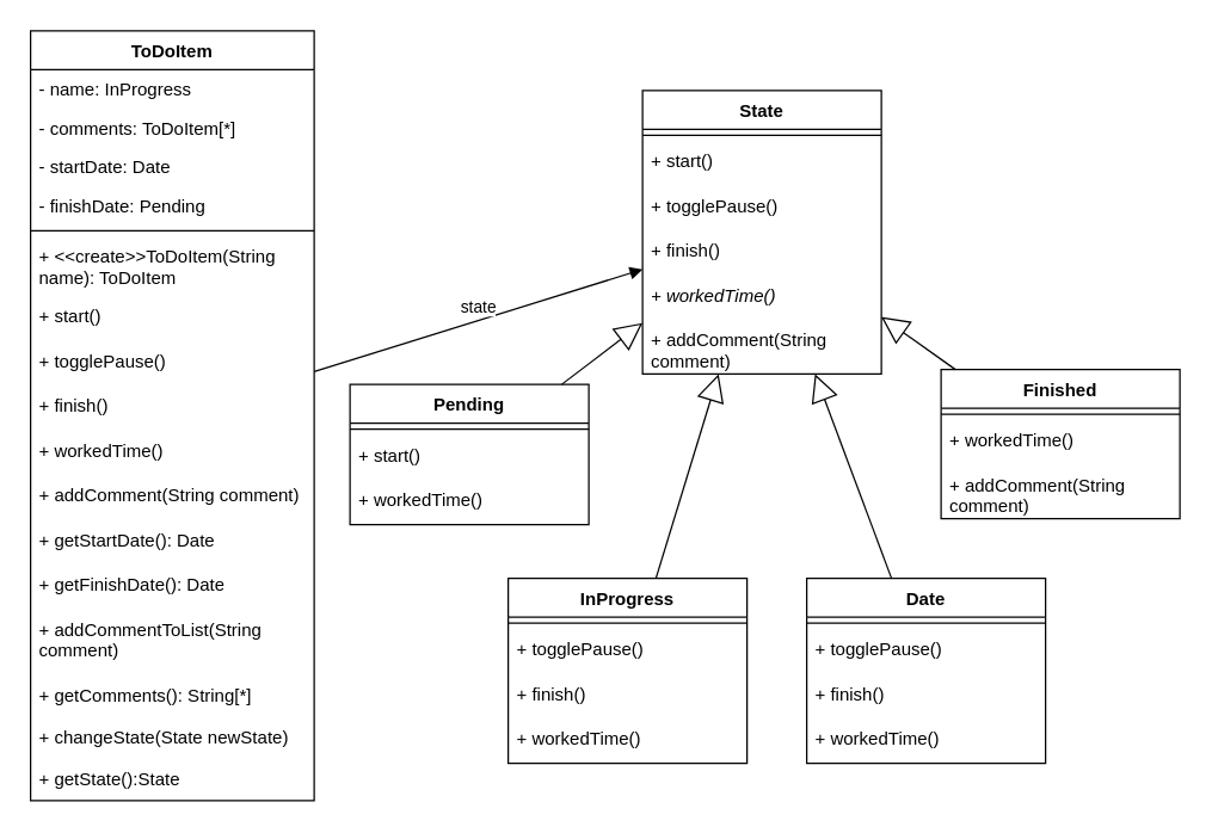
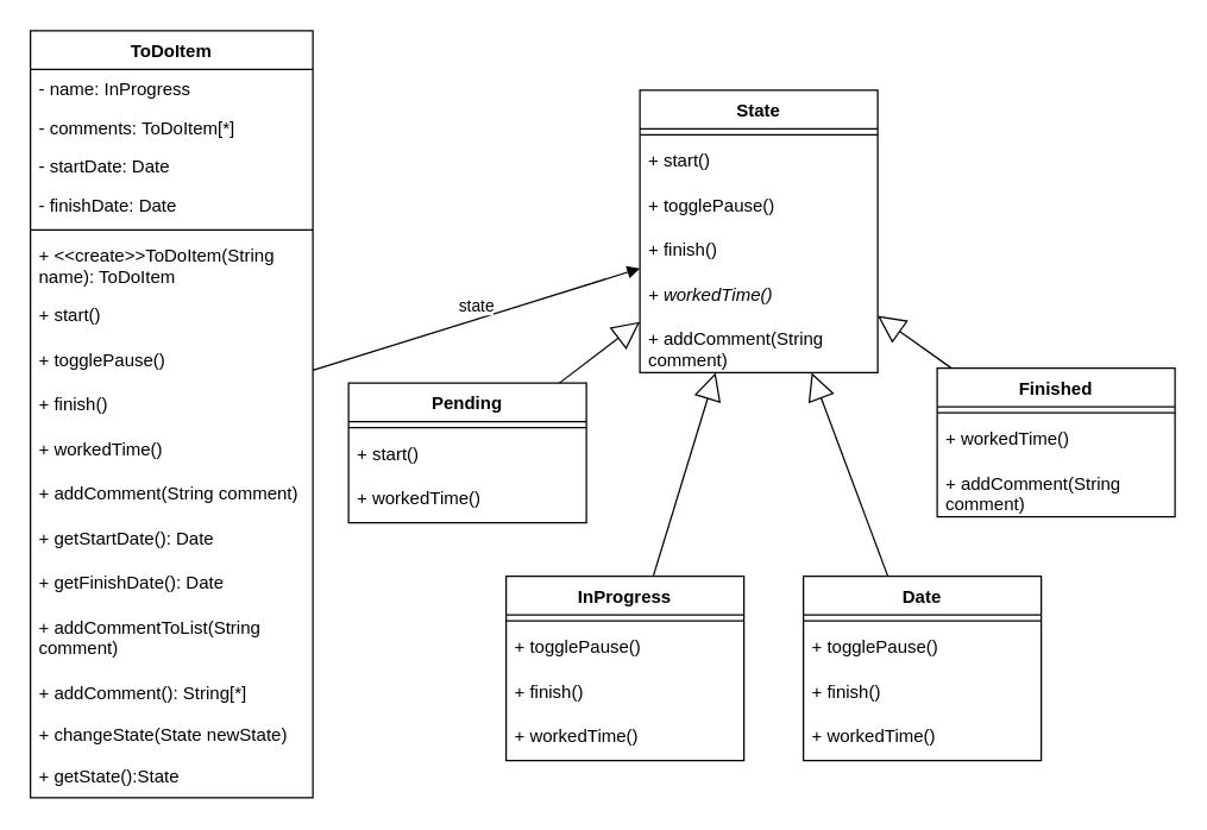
  <mxCell id="0" />
  <mxCell id="1" parent="0" />
  <mxCell id="2" value="ToDoItem" style="swimlane;fontStyle=1;align=center;verticalAlign=top;childLayout=stackLayout;horizontal=1;startSize=26;horizontalStack=0;resizeParent=1;resizeParentMax=0;resizeLast=0;collapsible=1;marginBottom=0;whiteSpace=wrap;html=1;" parent="1" vertex="1"><mxGeometry x="20" y="20" width="190" height="516" as="geometry" /></mxCell>
  <mxCell id="3" value="- name: InProgress" style="text;strokeColor=none;fillColor=none;align=left;verticalAlign=top;spacingLeft=4;spacingRight=4;overflow=hidden;rotatable=0;points=[[0,0.5],[1,0.5]];portConstraint=eastwest;whiteSpace=wrap;html=1;" parent="2" vertex="1"><mxGeometry y="26" width="190" height="26" as="geometry" /></mxCell>
  <mxCell id="4" value="- comments: ToDoItem[*]" style="text;strokeColor=none;fillColor=none;align=left;verticalAlign=top;spacingLeft=4;spacingRight=4;overflow=hidden;rotatable=0;points=[[0,0.5],[1,0.5]];portConstraint=eastwest;whiteSpace=wrap;html=1;" parent="2" vertex="1"><mxGeometry y="52" width="190" height="26" as="geometry" /></mxCell>
  <mxCell id="5" value="- startDate: Date" style="text;strokeColor=none;fillColor=none;align=left;verticalAlign=top;spacingLeft=4;spacingRight=4;overflow=hidden;rotatable=0;points=[[0,0.5],[1,0.5]];portConstraint=eastwest;whiteSpace=wrap;html=1;" vertex="1" parent="2"><mxGeometry y="78" width="190" height="26" as="geometry" /></mxCell>
- <mxCell id="6" value="- finishDate: Pending" style="text;strokeColor=none;fillColor=none;align=left;verticalAlign=top;spacingLeft=4;spacingRight=4;overflow=hidden;rotatable=0;points=[[0,0.5],[1,0.5]];portConstraint=eastwest;whiteSpace=wrap;html=1;" vertex="1" parent="2"><mxGeometry y="104" width="190" height="26" as="geometry" /></mxCell>
+ <mxCell id="6" value="- finishDate: Date" style="text;strokeColor=none;fillColor=none;align=left;verticalAlign=top;spacingLeft=4;spacingRight=4;overflow=hidden;rotatable=0;points=[[0,0.5],[1,0.5]];portConstraint=eastwest;whiteSpace=wrap;html=1;" vertex="1" parent="2"><mxGeometry y="104" width="190" height="26" as="geometry" /></mxCell>
  <mxCell id="7" value="" style="line;strokeWidth=1;fillColor=none;align=left;verticalAlign=middle;spacingTop=-1;spacingLeft=3;spacingRight=3;rotatable=0;labelPosition=right;points=[];portConstraint=eastwest;strokeColor=inherit;" parent="2" vertex="1"><mxGeometry y="130" width="190" height="8" as="geometry" /></mxCell>
  <mxCell id="8" value="+ &amp;lt;&amp;lt;create&amp;gt;&amp;gt;ToDoItem(String name): ToDoItem" style="text;strokeColor=none;fillColor=none;align=left;verticalAlign=top;spacingLeft=4;spacingRight=4;overflow=hidden;rotatable=0;points=[[0,0.5],[1,0.5]];portConstraint=eastwest;whiteSpace=wrap;html=1;" parent="2" vertex="1"><mxGeometry y="138" width="190" height="40" as="geometry" /></mxCell>
  <mxCell id="9" value="+ start()" style="text;strokeColor=none;fillColor=none;align=left;verticalAlign=top;spacingLeft=4;spacingRight=4;overflow=hidden;rotatable=0;points=[[0,0.5],[1,0.5]];portConstraint=eastwest;whiteSpace=wrap;html=1;" parent="2" vertex="1"><mxGeometry y="178" width="190" height="30" as="geometry" /></mxCell>
  <mxCell id="10" value="+ togglePause()" style="text;strokeColor=none;fillColor=none;align=left;verticalAlign=top;spacingLeft=4;spacingRight=4;overflow=hidden;rotatable=0;points=[[0,0.5],[1,0.5]];portConstraint=eastwest;whiteSpace=wrap;html=1;" parent="2" vertex="1"><mxGeometry y="208" width="190" height="30" as="geometry" /></mxCell>
  <mxCell id="11" value="+ finish()" style="text;strokeColor=none;fillColor=none;align=left;verticalAlign=top;spacingLeft=4;spacingRight=4;overflow=hidden;rotatable=0;points=[[0,0.5],[1,0.5]];portConstraint=eastwest;whiteSpace=wrap;html=1;" parent="2" vertex="1"><mxGeometry y="238" width="190" height="30" as="geometry" /></mxCell>
  <mxCell id="12" value="+ workedTime()" style="text;strokeColor=none;fillColor=none;align=left;verticalAlign=top;spacingLeft=4;spacingRight=4;overflow=hidden;rotatable=0;points=[[0,0.5],[1,0.5]];portConstraint=eastwest;whiteSpace=wrap;html=1;" parent="2" vertex="1"><mxGeometry y="268" width="190" height="30" as="geometry" /></mxCell>
  <mxCell id="13" value="+ addComment(String comment)" style="text;strokeColor=none;fillColor=none;align=left;verticalAlign=top;spacingLeft=4;spacingRight=4;overflow=hidden;rotatable=0;points=[[0,0.5],[1,0.5]];portConstraint=eastwest;whiteSpace=wrap;html=1;" vertex="1" parent="2"><mxGeometry y="298" width="190" height="30" as="geometry" /></mxCell>
  <mxCell id="14" value="+ getStartDate(): Date" style="text;strokeColor=none;fillColor=none;align=left;verticalAlign=top;spacingLeft=4;spacingRight=4;overflow=hidden;rotatable=0;points=[[0,0.5],[1,0.5]];portConstraint=eastwest;whiteSpace=wrap;html=1;" parent="2" vertex="1"><mxGeometry y="328" width="190" height="30" as="geometry" /></mxCell>
  <mxCell id="15" value="+ getFinishDate(): Date" style="text;strokeColor=none;fillColor=none;align=left;verticalAlign=top;spacingLeft=4;spacingRight=4;overflow=hidden;rotatable=0;points=[[0,0.5],[1,0.5]];portConstraint=eastwest;whiteSpace=wrap;html=1;" vertex="1" parent="2"><mxGeometry y="358" width="190" height="30" as="geometry" /></mxCell>
  <mxCell id="16" value="+ addCommentToList(String comment)" style="text;strokeColor=none;fillColor=none;align=left;verticalAlign=top;spacingLeft=4;spacingRight=4;overflow=hidden;rotatable=0;points=[[0,0.5],[1,0.5]];portConstraint=eastwest;whiteSpace=wrap;html=1;" vertex="1" parent="2"><mxGeometry y="388" width="190" height="44" as="geometry" /></mxCell>
- <mxCell id="17" value="+ getComments(): String[*]" style="text;strokeColor=none;fillColor=none;align=left;verticalAlign=top;spacingLeft=4;spacingRight=4;overflow=hidden;rotatable=0;points=[[0,0.5],[1,0.5]];portConstraint=eastwest;whiteSpace=wrap;html=1;" vertex="1" parent="2"><mxGeometry y="432" width="190" height="28" as="geometry" /></mxCell>
+ <mxCell id="17" value="+ addComment(): String[*]" style="text;strokeColor=none;fillColor=none;align=left;verticalAlign=top;spacingLeft=4;spacingRight=4;overflow=hidden;rotatable=0;points=[[0,0.5],[1,0.5]];portConstraint=eastwest;whiteSpace=wrap;html=1;" vertex="1" parent="2"><mxGeometry y="432" width="190" height="28" as="geometry" /></mxCell>
  <mxCell id="18" value="+ changeState(State newState)" style="text;strokeColor=none;fillColor=none;align=left;verticalAlign=top;spacingLeft=4;spacingRight=4;overflow=hidden;rotatable=0;points=[[0,0.5],[1,0.5]];portConstraint=eastwest;whiteSpace=wrap;html=1;" vertex="1" parent="2"><mxGeometry y="460" width="190" height="28" as="geometry" /></mxCell>
  <mxCell id="19" value="+ getState():State" style="text;strokeColor=none;fillColor=none;align=left;verticalAlign=top;spacingLeft=4;spacingRight=4;overflow=hidden;rotatable=0;points=[[0,0.5],[1,0.5]];portConstraint=eastwest;whiteSpace=wrap;html=1;" vertex="1" parent="2"><mxGeometry y="488" width="190" height="28" as="geometry" /></mxCell>
  <mxCell id="20" value="Pending" style="swimlane;fontStyle=1;align=center;verticalAlign=top;childLayout=stackLayout;horizontal=1;startSize=26;horizontalStack=0;resizeParent=1;resizeParentMax=0;resizeLast=0;collapsible=1;marginBottom=0;whiteSpace=wrap;html=1;" parent="1" vertex="1"><mxGeometry x="234" y="257" width="160" height="94" as="geometry" /></mxCell>
  <mxCell id="21" value="" style="line;strokeWidth=1;fillColor=none;align=left;verticalAlign=middle;spacingTop=-1;spacingLeft=3;spacingRight=3;rotatable=0;labelPosition=right;points=[];portConstraint=eastwest;strokeColor=inherit;" parent="20" vertex="1"><mxGeometry y="26" width="160" height="8" as="geometry" /></mxCell>
  <mxCell id="22" value="+ start()" style="text;strokeColor=none;fillColor=none;align=left;verticalAlign=top;spacingLeft=4;spacingRight=4;overflow=hidden;rotatable=0;points=[[0,0.5],[1,0.5]];portConstraint=eastwest;whiteSpace=wrap;html=1;" parent="20" vertex="1"><mxGeometry y="34" width="160" height="30" as="geometry" /></mxCell>
  <mxCell id="23" value="+ workedTime()" style="text;strokeColor=none;fillColor=none;align=left;verticalAlign=top;spacingLeft=4;spacingRight=4;overflow=hidden;rotatable=0;points=[[0,0.5],[1,0.5]];portConstraint=eastwest;whiteSpace=wrap;html=1;" parent="20" vertex="1"><mxGeometry y="64" width="160" height="30" as="geometry" /></mxCell>
  <mxCell id="24" value="InProgress" style="swimlane;fontStyle=1;align=center;verticalAlign=top;childLayout=stackLayout;horizontal=1;startSize=26;horizontalStack=0;resizeParent=1;resizeParentMax=0;resizeLast=0;collapsible=1;marginBottom=0;whiteSpace=wrap;html=1;" parent="1" vertex="1"><mxGeometry x="340" y="387" width="160" height="124" as="geometry" /></mxCell>
  <mxCell id="25" value="" style="line;strokeWidth=1;fillColor=none;align=left;verticalAlign=middle;spacingTop=-1;spacingLeft=3;spacingRight=3;rotatable=0;labelPosition=right;points=[];portConstraint=eastwest;strokeColor=inherit;" parent="24" vertex="1"><mxGeometry y="26" width="160" height="8" as="geometry" /></mxCell>
  <mxCell id="26" value="+ togglePause()" style="text;strokeColor=none;fillColor=none;align=left;verticalAlign=top;spacingLeft=4;spacingRight=4;overflow=hidden;rotatable=0;points=[[0,0.5],[1,0.5]];portConstraint=eastwest;whiteSpace=wrap;html=1;" vertex="1" parent="24"><mxGeometry y="34" width="160" height="30" as="geometry" /></mxCell>
  <mxCell id="27" value="+ finish()" style="text;strokeColor=none;fillColor=none;align=left;verticalAlign=top;spacingLeft=4;spacingRight=4;overflow=hidden;rotatable=0;points=[[0,0.5],[1,0.5]];portConstraint=eastwest;whiteSpace=wrap;html=1;" parent="24" vertex="1"><mxGeometry y="64" width="160" height="30" as="geometry" /></mxCell>
  <mxCell id="28" value="+ workedTime()" style="text;strokeColor=none;fillColor=none;align=left;verticalAlign=top;spacingLeft=4;spacingRight=4;overflow=hidden;rotatable=0;points=[[0,0.5],[1,0.5]];portConstraint=eastwest;whiteSpace=wrap;html=1;" vertex="1" parent="24"><mxGeometry y="94" width="160" height="30" as="geometry" /></mxCell>
  <mxCell id="29" value="Date" style="swimlane;fontStyle=1;align=center;verticalAlign=top;childLayout=stackLayout;horizontal=1;startSize=26;horizontalStack=0;resizeParent=1;resizeParentMax=0;resizeLast=0;collapsible=1;marginBottom=0;whiteSpace=wrap;html=1;" parent="1" vertex="1"><mxGeometry x="540" y="387" width="160" height="124" as="geometry" /></mxCell>
  <mxCell id="30" value="" style="line;strokeWidth=1;fillColor=none;align=left;verticalAlign=middle;spacingTop=-1;spacingLeft=3;spacingRight=3;rotatable=0;labelPosition=right;points=[];portConstraint=eastwest;strokeColor=inherit;" parent="29" vertex="1"><mxGeometry y="26" width="160" height="8" as="geometry" /></mxCell>
  <mxCell id="31" value="+ togglePause()" style="text;strokeColor=none;fillColor=none;align=left;verticalAlign=top;spacingLeft=4;spacingRight=4;overflow=hidden;rotatable=0;points=[[0,0.5],[1,0.5]];portConstraint=eastwest;whiteSpace=wrap;html=1;" parent="29" vertex="1"><mxGeometry y="34" width="160" height="30" as="geometry" /></mxCell>
  <mxCell id="32" value="+ finish()" style="text;strokeColor=none;fillColor=none;align=left;verticalAlign=top;spacingLeft=4;spacingRight=4;overflow=hidden;rotatable=0;points=[[0,0.5],[1,0.5]];portConstraint=eastwest;whiteSpace=wrap;html=1;" parent="29" vertex="1"><mxGeometry y="64" width="160" height="30" as="geometry" /></mxCell>
  <mxCell id="33" value="+ workedTime()" style="text;strokeColor=none;fillColor=none;align=left;verticalAlign=top;spacingLeft=4;spacingRight=4;overflow=hidden;rotatable=0;points=[[0,0.5],[1,0.5]];portConstraint=eastwest;whiteSpace=wrap;html=1;" vertex="1" parent="29"><mxGeometry y="94" width="160" height="30" as="geometry" /></mxCell>
  <mxCell id="34" value="Finished" style="swimlane;fontStyle=1;align=center;verticalAlign=top;childLayout=stackLayout;horizontal=1;startSize=26;horizontalStack=0;resizeParent=1;resizeParentMax=0;resizeLast=0;collapsible=1;marginBottom=0;whiteSpace=wrap;html=1;" parent="1" vertex="1"><mxGeometry x="630" y="247" width="160" height="100" as="geometry" /></mxCell>
  <mxCell id="35" value="" style="line;strokeWidth=1;fillColor=none;align=left;verticalAlign=middle;spacingTop=-1;spacingLeft=3;spacingRight=3;rotatable=0;labelPosition=right;points=[];portConstraint=eastwest;strokeColor=inherit;" parent="34" vertex="1"><mxGeometry y="26" width="160" height="8" as="geometry" /></mxCell>
  <mxCell id="36" value="+ workedTime()" style="text;strokeColor=none;fillColor=none;align=left;verticalAlign=top;spacingLeft=4;spacingRight=4;overflow=hidden;rotatable=0;points=[[0,0.5],[1,0.5]];portConstraint=eastwest;whiteSpace=wrap;html=1;" parent="34" vertex="1"><mxGeometry y="34" width="160" height="30" as="geometry" /></mxCell>
  <mxCell id="37" value="+ addComment(String comment)" style="text;strokeColor=none;fillColor=none;align=left;verticalAlign=top;spacingLeft=4;spacingRight=4;overflow=hidden;rotatable=0;points=[[0,0.5],[1,0.5]];portConstraint=eastwest;whiteSpace=wrap;html=1;" vertex="1" parent="34"><mxGeometry y="64" width="160" height="36" as="geometry" /></mxCell>
  <mxCell id="38" value="State" style="swimlane;fontStyle=1;align=center;verticalAlign=top;childLayout=stackLayout;horizontal=1;startSize=26;horizontalStack=0;resizeParent=1;resizeParentMax=0;resizeLast=0;collapsible=1;marginBottom=0;whiteSpace=wrap;html=1;" parent="1" vertex="1"><mxGeometry x="430" y="60" width="160" height="190" as="geometry" /></mxCell>
  <mxCell id="39" value="" style="line;strokeWidth=1;fillColor=none;align=left;verticalAlign=middle;spacingTop=-1;spacingLeft=3;spacingRight=3;rotatable=0;labelPosition=right;points=[];portConstraint=eastwest;strokeColor=inherit;" parent="38" vertex="1"><mxGeometry y="26" width="160" height="8" as="geometry" /></mxCell>
  <mxCell id="40" value="+ start()" style="text;strokeColor=none;fillColor=none;align=left;verticalAlign=top;spacingLeft=4;spacingRight=4;overflow=hidden;rotatable=0;points=[[0,0.5],[1,0.5]];portConstraint=eastwest;whiteSpace=wrap;html=1;" parent="38" vertex="1"><mxGeometry y="34" width="160" height="30" as="geometry" /></mxCell>
  <mxCell id="41" value="+ togglePause()" style="text;strokeColor=none;fillColor=none;align=left;verticalAlign=top;spacingLeft=4;spacingRight=4;overflow=hidden;rotatable=0;points=[[0,0.5],[1,0.5]];portConstraint=eastwest;whiteSpace=wrap;html=1;" parent="38" vertex="1"><mxGeometry y="64" width="160" height="30" as="geometry" /></mxCell>
  <mxCell id="42" value="+ finish()" style="text;strokeColor=none;fillColor=none;align=left;verticalAlign=top;spacingLeft=4;spacingRight=4;overflow=hidden;rotatable=0;points=[[0,0.5],[1,0.5]];portConstraint=eastwest;whiteSpace=wrap;html=1;" parent="38" vertex="1"><mxGeometry y="94" width="160" height="30" as="geometry" /></mxCell>
  <mxCell id="43" value="+ workedTime()" style="text;strokeColor=none;fillColor=none;align=left;verticalAlign=top;spacingLeft=4;spacingRight=4;overflow=hidden;rotatable=0;points=[[0,0.5],[1,0.5]];portConstraint=eastwest;whiteSpace=wrap;html=1;fontStyle=2" parent="38" vertex="1"><mxGeometry y="124" width="160" height="30" as="geometry" /></mxCell>
  <mxCell id="44" value="+ addComment(String comment)" style="text;strokeColor=none;fillColor=none;align=left;verticalAlign=top;spacingLeft=4;spacingRight=4;overflow=hidden;rotatable=0;points=[[0,0.5],[1,0.5]];portConstraint=eastwest;whiteSpace=wrap;html=1;" vertex="1" parent="38"><mxGeometry y="154" width="160" height="36" as="geometry" /></mxCell>
  <mxCell id="45" value="state" style="html=1;verticalAlign=bottom;endArrow=block;curved=0;rounded=0;" parent="1" source="2" target="38" edge="1"><mxGeometry width="80" relative="1" as="geometry"><mxPoint x="350" y="160" as="sourcePoint" /><mxPoint x="430" y="160" as="targetPoint" /></mxGeometry></mxCell>
  <mxCell id="46" value="" style="endArrow=block;endSize=16;endFill=0;html=1;rounded=0;" parent="1" source="20" target="38" edge="1"><mxGeometry width="160" relative="1" as="geometry"><mxPoint x="35" y="447" as="sourcePoint" /><mxPoint x="195" y="447" as="targetPoint" /></mxGeometry></mxCell>
  <mxCell id="47" value="" style="endArrow=block;endSize=16;endFill=0;html=1;rounded=0;" parent="1" source="34" target="38" edge="1"><mxGeometry width="160" relative="1" as="geometry"><mxPoint x="45" y="457" as="sourcePoint" /><mxPoint x="205" y="457" as="targetPoint" /></mxGeometry></mxCell>
  <mxCell id="48" value="" style="endArrow=block;endSize=16;endFill=0;html=1;rounded=0;" parent="1" source="29" target="38" edge="1"><mxGeometry width="160" relative="1" as="geometry"><mxPoint x="55" y="467" as="sourcePoint" /><mxPoint x="215" y="467" as="targetPoint" /></mxGeometry></mxCell>
  <mxCell id="49" value="" style="endArrow=block;endSize=16;endFill=0;html=1;rounded=0;" parent="1" source="24" target="38" edge="1"><mxGeometry width="160" relative="1" as="geometry"><mxPoint x="65" y="477" as="sourcePoint" /><mxPoint x="225" y="477" as="targetPoint" /></mxGeometry></mxCell>
